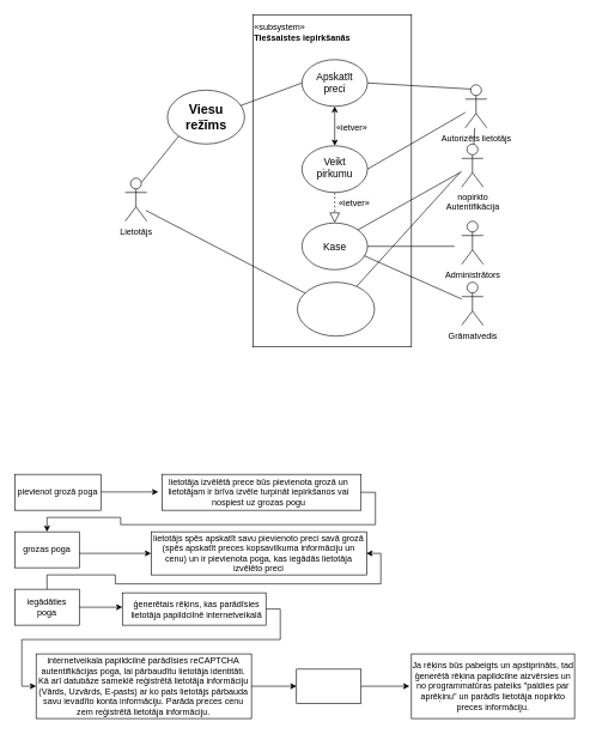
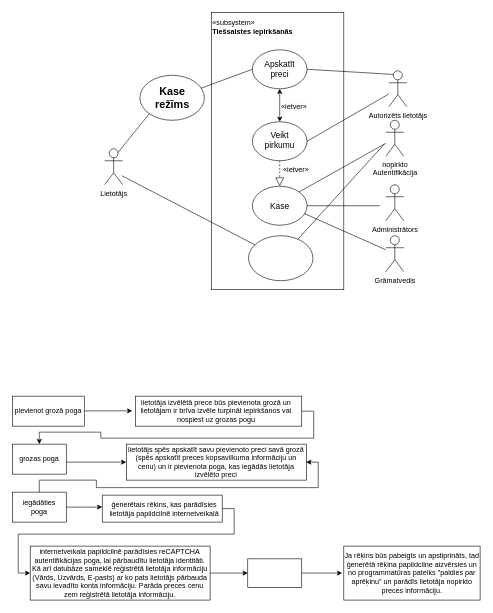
  <mxCell id="0" />
  <mxCell id="1" parent="0" />
  <mxCell id="2" value="" style="rounded=0;whiteSpace=wrap;html=1;" vertex="1" parent="1"><mxGeometry x="210.35" y="740" width="300" height="60" as="geometry" /></mxCell>
  <mxCell id="3" value="" style="rounded=0;whiteSpace=wrap;html=1;" parent="1" vertex="1"><mxGeometry x="352.44" y="20" width="220.31" height="462.5" as="geometry" /></mxCell>
  <mxCell id="4" value="" style="endArrow=none;html=1;rounded=0;" parent="1" source="10" edge="1"><mxGeometry width="50" height="50" relative="1" as="geometry"><mxPoint x="502.75" y="352.5" as="sourcePoint" /><mxPoint x="640" y="240" as="targetPoint" /></mxGeometry></mxCell>
  <mxCell id="5" value="«subsystem»&lt;br&gt;&lt;b&gt;Tiešsaistes iepirkšanās&lt;/b&gt;" style="html=1;whiteSpace=wrap;opacity=0;align=left;" parent="1" vertex="1"><mxGeometry x="352.44" y="20" width="230.31" height="50" as="geometry" /></mxCell>
  <mxCell id="6" value="Autorizēts lietotājs" style="shape=umlActor;verticalLabelPosition=bottom;verticalAlign=top;html=1;outlineConnect=0;" parent="1" vertex="1"><mxGeometry x="647.75" y="117.5" width="30" height="60" as="geometry" /></mxCell>
  <mxCell id="7" value="Lietotājs&lt;div&gt;&lt;br&gt;&lt;/div&gt;" style="shape=umlActor;verticalLabelPosition=bottom;verticalAlign=top;html=1;outlineConnect=0;" parent="1" vertex="1"><mxGeometry x="174" y="247.5" width="30" height="60" as="geometry" /></mxCell>
  <mxCell id="8" value="" style="endArrow=none;html=1;rounded=0;" parent="1" target="10" edge="1"><mxGeometry width="50" height="50" relative="1" as="geometry"><mxPoint x="202.75" y="292.5" as="sourcePoint" /><mxPoint x="342.75" y="492.5" as="targetPoint" /></mxGeometry></mxCell>
  <mxCell id="9" value="nopirkto&lt;div&gt;Autentifikācija&lt;/div&gt;" style="shape=umlActor;verticalLabelPosition=bottom;verticalAlign=top;html=1;outlineConnect=0;" parent="1" vertex="1"><mxGeometry x="642.75" y="200" width="30" height="60" as="geometry" /></mxCell>
  <mxCell id="10" value="" style="ellipse;whiteSpace=wrap;html=1;" parent="1" vertex="1"><mxGeometry x="413.85" y="392.5" width="107.5" height="75" as="geometry" /></mxCell>
- <mxCell id="11" value="" style="endArrow=none;html=1;rounded=0;" parent="1" source="6" target="9" edge="1"><mxGeometry width="50" height="50" relative="1" as="geometry"><mxPoint x="492.75" y="122.5" as="sourcePoint" /><mxPoint x="622.75" y="92.5" as="targetPoint" /></mxGeometry></mxCell>
  <mxCell id="12" value="" style="ellipse;whiteSpace=wrap;html=1;" parent="1" vertex="1"><mxGeometry x="420.25" y="82.5" width="91.25" height="65" as="geometry" /></mxCell>
  <mxCell id="13" value="" style="ellipse;whiteSpace=wrap;html=1;" parent="1" vertex="1"><mxGeometry x="232.75" y="125" width="107.5" height="75" as="geometry" /></mxCell>
  <mxCell id="14" value="" style="endArrow=none;html=1;rounded=0;entryX=0;entryY=1;entryDx=0;entryDy=0;exitX=0.75;exitY=0.1;exitDx=0;exitDy=0;exitPerimeter=0;" parent="1" source="7" target="13" edge="1"><mxGeometry width="50" height="50" relative="1" as="geometry"><mxPoint x="182.75" y="242.5" as="sourcePoint" /><mxPoint x="322.75" y="332.5" as="targetPoint" /></mxGeometry></mxCell>
- <mxCell id="15" value="&lt;font&gt;&lt;b&gt;Viesu režīms&lt;/b&gt;&lt;/font&gt;" style="text;html=1;align=center;verticalAlign=middle;whiteSpace=wrap;rounded=0;fontSize=18;" parent="1" vertex="1"><mxGeometry x="251.5" y="142.5" width="70" height="40" as="geometry" /></mxCell>
+ <mxCell id="15" value="&lt;font&gt;&lt;b&gt;Kase režīms&lt;/b&gt;&lt;/font&gt;" style="text;html=1;align=center;verticalAlign=middle;whiteSpace=wrap;rounded=0;fontSize=18;" parent="1" vertex="1"><mxGeometry x="251.5" y="142.5" width="70" height="40" as="geometry" /></mxCell>
  <mxCell id="16" value="&lt;font style=&quot;font-size: 14px;&quot;&gt;Apskatīt preci&lt;/font&gt;" style="text;html=1;align=center;verticalAlign=middle;whiteSpace=wrap;rounded=0;" parent="1" vertex="1"><mxGeometry x="435.88" y="90" width="60" height="50" as="geometry" /></mxCell>
  <mxCell id="17" value="" style="ellipse;whiteSpace=wrap;html=1;" parent="1" vertex="1"><mxGeometry x="420.25" y="202.5" width="91.25" height="65" as="geometry" /></mxCell>
  <mxCell id="18" value="&lt;font style=&quot;font-size: 14px;&quot;&gt;Veikt pirkumu&lt;/font&gt;" style="text;html=1;align=center;verticalAlign=middle;whiteSpace=wrap;rounded=0;" parent="1" vertex="1"><mxGeometry x="435.88" y="217.5" width="60" height="30" as="geometry" /></mxCell>
  <mxCell id="19" value="" style="endArrow=none;html=1;rounded=0;entryX=1;entryY=0.5;entryDx=0;entryDy=0;exitX=0.25;exitY=0.1;exitDx=0;exitDy=0;exitPerimeter=0;" parent="1" source="6" target="12" edge="1"><mxGeometry width="50" height="50" relative="1" as="geometry"><mxPoint x="582.75" y="282.5" as="sourcePoint" /><mxPoint x="552.75" y="292.5" as="targetPoint" /></mxGeometry></mxCell>
  <mxCell id="20" value="" style="endArrow=none;html=1;rounded=0;entryX=0.949;entryY=0.287;entryDx=0;entryDy=0;exitX=0;exitY=0.5;exitDx=0;exitDy=0;entryPerimeter=0;" parent="1" source="12" target="13" edge="1"><mxGeometry width="50" height="50" relative="1" as="geometry"><mxPoint x="440.5" y="113.5" as="sourcePoint" /><mxPoint x="311.5" y="116.5" as="targetPoint" /></mxGeometry></mxCell>
  <mxCell id="21" value="" style="endArrow=none;html=1;rounded=0;exitX=1;exitY=0.5;exitDx=0;exitDy=0;" parent="1" source="17" target="6" edge="1"><mxGeometry width="50" height="50" relative="1" as="geometry"><mxPoint x="592.75" y="262.5" as="sourcePoint" /><mxPoint x="632.75" y="212.5" as="targetPoint" /></mxGeometry></mxCell>
  <mxCell id="22" value="" style="endArrow=classic;startArrow=classic;html=1;rounded=0;entryX=0.5;entryY=1;entryDx=0;entryDy=0;exitX=0.5;exitY=0;exitDx=0;exitDy=0;" parent="1" source="17" target="12" edge="1"><mxGeometry width="50" height="50" relative="1" as="geometry"><mxPoint x="492.75" y="194.5" as="sourcePoint" /><mxPoint x="482.75" y="142.5" as="targetPoint" /></mxGeometry></mxCell>
  <mxCell id="23" value="" style="ellipse;whiteSpace=wrap;html=1;" parent="1" vertex="1"><mxGeometry x="420.25" y="310" width="91.25" height="65" as="geometry" /></mxCell>
  <mxCell id="24" value="&lt;font style=&quot;font-size: 14px;&quot;&gt;Kase&lt;/font&gt;" style="text;html=1;align=center;verticalAlign=middle;whiteSpace=wrap;rounded=0;" parent="1" vertex="1"><mxGeometry x="435.88" y="327.5" width="60" height="30" as="geometry" /></mxCell>
  <mxCell id="25" value="" style="endArrow=block;dashed=1;endFill=0;endSize=12;html=1;rounded=0;exitX=0.5;exitY=1;exitDx=0;exitDy=0;" parent="1" source="17" target="23" edge="1"><mxGeometry width="160" relative="1" as="geometry"><mxPoint x="512.75" y="262.5" as="sourcePoint" /><mxPoint x="672.75" y="262.5" as="targetPoint" /></mxGeometry></mxCell>
  <mxCell id="26" value="" style="endArrow=none;html=1;rounded=0;exitX=0.948;exitY=0.7;exitDx=0;exitDy=0;exitPerimeter=0;" parent="1" source="23" target="27" edge="1"><mxGeometry width="50" height="50" relative="1" as="geometry"><mxPoint x="532.75" y="372.5" as="sourcePoint" /><mxPoint x="632.75" y="362.5" as="targetPoint" /></mxGeometry></mxCell>
  <mxCell id="27" value="Grāmatvedis" style="shape=umlActor;verticalLabelPosition=bottom;verticalAlign=top;html=1;outlineConnect=0;" parent="1" vertex="1"><mxGeometry x="642.75" y="392.5" width="30" height="60" as="geometry" /></mxCell>
  <mxCell id="28" value="" style="endArrow=none;html=1;rounded=0;exitX=1;exitY=0.5;exitDx=0;exitDy=0;" parent="1" source="23" edge="1"><mxGeometry width="50" height="50" relative="1" as="geometry"><mxPoint x="562.75" y="375" as="sourcePoint" /><mxPoint x="632.75" y="342.5" as="targetPoint" /></mxGeometry></mxCell>
  <mxCell id="29" value="Administrātors" style="shape=umlActor;verticalLabelPosition=bottom;verticalAlign=top;html=1;" parent="1" vertex="1"><mxGeometry x="642.75" y="307.5" width="30" height="60" as="geometry" /></mxCell>
  <mxCell id="30" value="&lt;br&gt;&lt;span style=&quot;color: rgb(0, 0, 0); font-family: Helvetica; font-size: 12px; font-style: normal; font-variant-ligatures: normal; font-variant-caps: normal; font-weight: 400; letter-spacing: normal; orphans: 2; text-align: left; text-indent: 0px; text-transform: none; widows: 2; word-spacing: 0px; -webkit-text-stroke-width: 0px; white-space: normal; background-color: rgb(251, 251, 251); text-decoration-thickness: initial; text-decoration-style: initial; text-decoration-color: initial; float: none; display: inline !important;&quot;&gt;«ietver»&lt;/span&gt;&lt;div&gt;&lt;br/&gt;&lt;/div&gt;" style="text;html=1;align=center;verticalAlign=middle;whiteSpace=wrap;rounded=0;" parent="1" vertex="1"><mxGeometry x="450" y="162.5" width="80" height="30" as="geometry" /></mxCell>
  <mxCell id="31" value="&lt;span style=&quot;color: rgb(0, 0, 0); font-family: Helvetica; font-size: 12px; font-style: normal; font-variant-ligatures: normal; font-variant-caps: normal; font-weight: 400; letter-spacing: normal; orphans: 2; text-align: left; text-indent: 0px; text-transform: none; widows: 2; word-spacing: 0px; -webkit-text-stroke-width: 0px; white-space: normal; background-color: rgb(251, 251, 251); text-decoration-thickness: initial; text-decoration-style: initial; text-decoration-color: initial; float: none; display: inline !important;&quot;&gt;«ietver»&lt;/span&gt;" style="text;whiteSpace=wrap;html=1;" parent="1" vertex="1"><mxGeometry x="470" y="267.5" width="80" height="32.5" as="geometry" /></mxCell>
  <mxCell id="32" value="" style="endArrow=none;html=1;rounded=0;exitX=1;exitY=0;exitDx=0;exitDy=0;" parent="1" source="23" target="9" edge="1"><mxGeometry width="50" height="50" relative="1" as="geometry"><mxPoint x="520" y="320" as="sourcePoint" /><mxPoint x="570" y="270" as="targetPoint" /></mxGeometry></mxCell>
  <mxCell id="33" style="edgeStyle=orthogonalEdgeStyle;rounded=0;orthogonalLoop=1;jettySize=auto;html=1;" parent="1" edge="1"><mxGeometry relative="1" as="geometry"><mxPoint x="220" y="684.5" as="targetPoint" /><mxPoint x="140" y="684.5" as="sourcePoint" /></mxGeometry></mxCell>
  <mxCell id="34" value="" style="rounded=0;whiteSpace=wrap;html=1;" parent="1" vertex="1"><mxGeometry x="20" y="660" width="120" height="50" as="geometry" /></mxCell>
  <mxCell id="35" value="pievienot grozā poga" style="text;html=1;align=center;verticalAlign=middle;whiteSpace=wrap;rounded=0;" parent="1" vertex="1"><mxGeometry x="20" y="670" width="120" height="30" as="geometry" /></mxCell>
  <mxCell id="36" value="" style="rounded=0;whiteSpace=wrap;html=1;" parent="1" vertex="1"><mxGeometry x="225.2" y="660" width="277.4" height="50" as="geometry" /></mxCell>
  <mxCell id="37" value="lietotāja izvēlētā prece būs pievienota grozā un lietotājam ir brīva izvēle turpināt iepirkšanos vai nospiest uz grozas pogu" style="text;html=1;align=center;verticalAlign=middle;whiteSpace=wrap;rounded=0;" parent="1" vertex="1"><mxGeometry x="225.35" y="670" width="270" height="30" as="geometry" /></mxCell>
  <mxCell id="38" value="" style="rounded=0;whiteSpace=wrap;html=1;" parent="1" vertex="1"><mxGeometry x="49.85" y="910" width="300" height="90" as="geometry" /></mxCell>
  <mxCell id="39" style="edgeStyle=orthogonalEdgeStyle;rounded=0;orthogonalLoop=1;jettySize=auto;html=1;entryX=0;entryY=0.5;entryDx=0;entryDy=0;exitX=1;exitY=0.5;exitDx=0;exitDy=0;" parent="1" source="38" target="41" edge="1"><mxGeometry relative="1" as="geometry"><mxPoint x="369.85" y="940" as="targetPoint" /></mxGeometry></mxCell>
  <mxCell id="40" value="internetveikala papildcilnē parādīsies reCAPTCHA autentifikācijas poga, lai pārbaudītu lietotāja identitāti. Kā arī datubāze sameklē reģistrētā lietotāja informāciju (Vārds, Uzvārds, E-pasts) ar ko pats lietotājs pārbauda savu ievadīto konta informāciju. Parāda preces cenu zem reģistrētā lietotāja informāciju." style="text;html=1;align=center;verticalAlign=middle;whiteSpace=wrap;rounded=0;" parent="1" vertex="1"><mxGeometry x="52.27" y="930" width="295.15" height="50" as="geometry" /></mxCell>
  <mxCell id="41" value="" style="rounded=0;whiteSpace=wrap;html=1;" parent="1" vertex="1"><mxGeometry x="412.6" y="931.25" width="90" height="47.5" as="geometry" /></mxCell>
  <mxCell id="42" value="" style="edgeStyle=orthogonalEdgeStyle;rounded=0;orthogonalLoop=1;jettySize=auto;html=1;exitX=1;exitY=0.5;exitDx=0;exitDy=0;" edge="1" parent="1" source="36" target="43"><mxGeometry relative="1" as="geometry"><mxPoint x="590" y="685" as="targetPoint" /><Array as="points" /><mxPoint x="503" y="685" as="sourcePoint" /></mxGeometry></mxCell>
  <mxCell id="43" value="" style="rounded=0;whiteSpace=wrap;html=1;" vertex="1" parent="1"><mxGeometry x="20" y="740" width="90" height="50" as="geometry" /></mxCell>
  <mxCell id="44" value="lietotājs spēs apskatīt savu pievienoto preci savā grozā (spēs apskatīt preces kopsavilkuma informāciju un cenu) un ir pievienota poga, kas iegādās lietotāja izvēlēto preci" style="text;html=1;align=center;verticalAlign=middle;whiteSpace=wrap;rounded=0;" vertex="1" parent="1"><mxGeometry x="210.35" y="747.5" width="299.65" height="45" as="geometry" /></mxCell>
  <mxCell id="45" value="grozas poga" style="text;html=1;align=center;verticalAlign=middle;whiteSpace=wrap;rounded=0;" vertex="1" parent="1"><mxGeometry x="20" y="750" width="90" height="30" as="geometry" /></mxCell>
  <mxCell id="46" value="" style="endArrow=classic;html=1;rounded=0;" edge="1" parent="1"><mxGeometry width="50" height="50" relative="1" as="geometry"><mxPoint x="110" y="770" as="sourcePoint" /><mxPoint x="210" y="770" as="targetPoint" /></mxGeometry></mxCell>
  <mxCell id="47" style="edgeStyle=orthogonalEdgeStyle;rounded=0;orthogonalLoop=1;jettySize=auto;html=1;exitX=0.5;exitY=0;exitDx=0;exitDy=0;entryX=1;entryY=0.5;entryDx=0;entryDy=0;" edge="1" parent="1" source="48" target="44"><mxGeometry relative="1" as="geometry" /></mxCell>
  <mxCell id="48" value="" style="rounded=0;whiteSpace=wrap;html=1;" vertex="1" parent="1"><mxGeometry x="20" y="820" width="90" height="50" as="geometry" /></mxCell>
  <mxCell id="49" style="edgeStyle=orthogonalEdgeStyle;rounded=0;orthogonalLoop=1;jettySize=auto;html=1;exitX=1;exitY=0.5;exitDx=0;exitDy=0;" edge="1" parent="1" source="48"><mxGeometry relative="1" as="geometry"><mxPoint x="170" y="845" as="targetPoint" /></mxGeometry></mxCell>
  <mxCell id="50" value="iegādāties poga" style="text;html=1;align=center;verticalAlign=middle;whiteSpace=wrap;rounded=0;" vertex="1" parent="1"><mxGeometry x="35" y="830" width="60" height="30" as="geometry" /></mxCell>
  <mxCell id="51" style="edgeStyle=orthogonalEdgeStyle;rounded=0;orthogonalLoop=1;jettySize=auto;html=1;exitX=1;exitY=0.5;exitDx=0;exitDy=0;entryX=0;entryY=0.5;entryDx=0;entryDy=0;" edge="1" parent="1" source="52" target="38"><mxGeometry relative="1" as="geometry" /></mxCell>
  <mxCell id="52" value="" style="rounded=0;whiteSpace=wrap;html=1;" vertex="1" parent="1"><mxGeometry x="170" y="825" width="200" height="45" as="geometry" /></mxCell>
  <mxCell id="53" value="ģenerētais rēķins, kas parādīsies lietotāja papildcilnē internetveikalā" style="text;html=1;align=center;verticalAlign=middle;whiteSpace=wrap;rounded=0;" vertex="1" parent="1"><mxGeometry x="170" y="832.5" width="207.25" height="30" as="geometry" /></mxCell>
  <mxCell id="54" value="" style="endArrow=classic;html=1;rounded=0;exitX=1;exitY=0.5;exitDx=0;exitDy=0;" edge="1" parent="1" source="41"><mxGeometry width="50" height="50" relative="1" as="geometry"><mxPoint x="530" y="970" as="sourcePoint" /><mxPoint x="570" y="955" as="targetPoint" /></mxGeometry></mxCell>
  <mxCell id="55" value="" style="rounded=0;whiteSpace=wrap;html=1;" vertex="1" parent="1"><mxGeometry x="572.75" y="910" width="227.25" height="90" as="geometry" /></mxCell>
  <mxCell id="56" value="Ja rēķins būs pabeigts un apstiprināts, tad ģenerētā rēķina papildcilne aizvērsies un no programmatūras pateiks &quot;paldies par aprēķinu&quot; un parādīs lietotāja nopirkto preces informāciju." style="text;html=1;align=center;verticalAlign=middle;whiteSpace=wrap;rounded=0;" vertex="1" parent="1"><mxGeometry x="572.75" y="910" width="227.25" height="90" as="geometry" /></mxCell>
